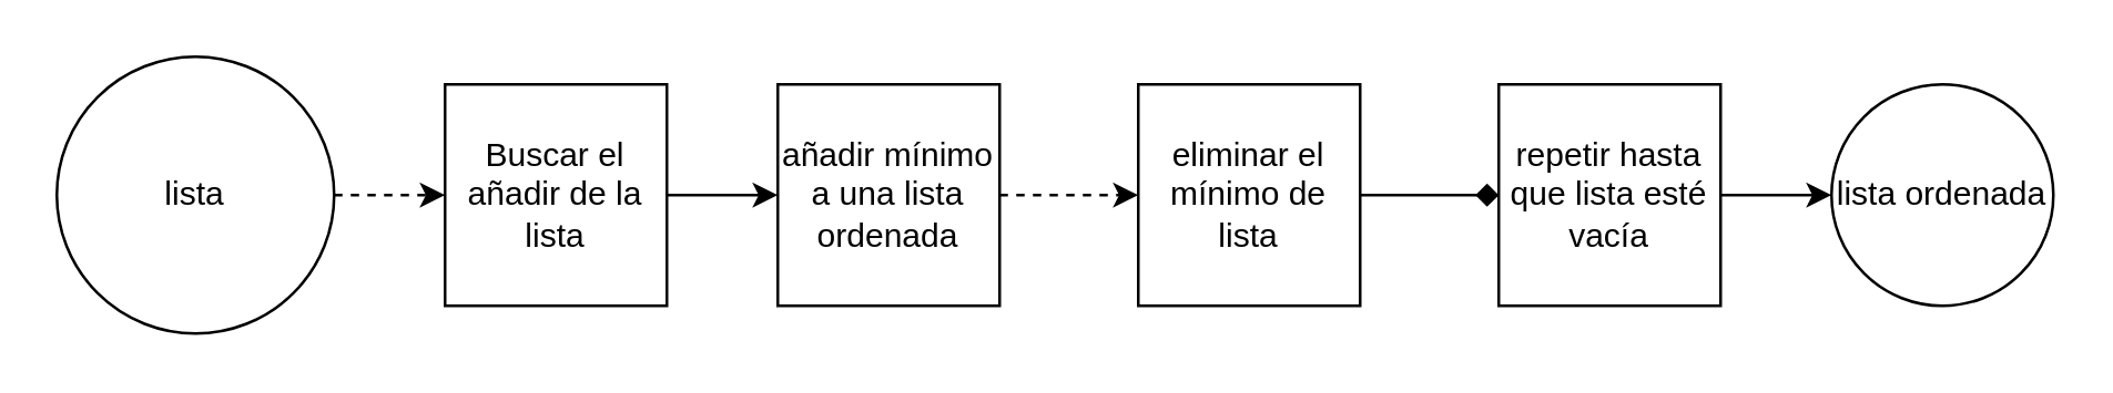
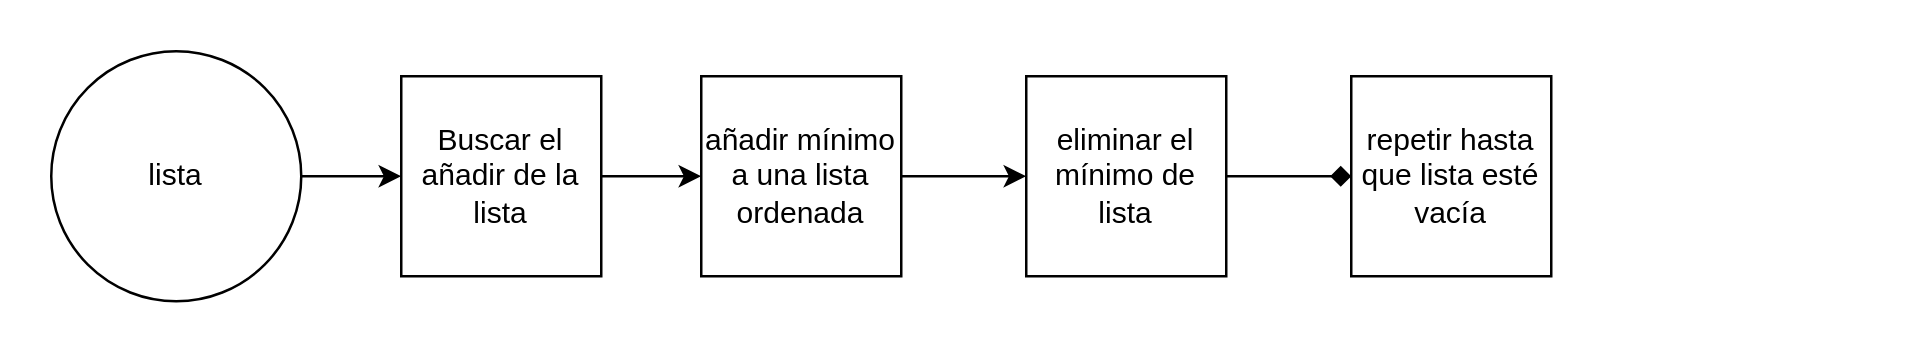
  <mxCell id="0" />
  <mxCell id="1" parent="0" />
- <mxCell id="2" style="edgeStyle=orthogonalEdgeStyle;rounded=0;orthogonalLoop=1;jettySize=auto;html=1;exitX=1;exitY=0.5;exitDx=0;exitDy=0;entryX=0;entryY=0.5;entryDx=0;entryDy=0;dashed=1;" edge="1" parent="1" source="3" target="5"><mxGeometry relative="1" as="geometry" /></mxCell>
+ <mxCell id="2" style="edgeStyle=orthogonalEdgeStyle;rounded=0;orthogonalLoop=1;jettySize=auto;html=1;exitX=1;exitY=0.5;exitDx=0;exitDy=0;entryX=0;entryY=0.5;entryDx=0;entryDy=0;" edge="1" parent="1" source="3" target="5"><mxGeometry relative="1" as="geometry" /></mxCell>
  <mxCell id="3" value="lista" style="ellipse;whiteSpace=wrap;html=1;aspect=fixed;" vertex="1" parent="1"><mxGeometry x="20" y="20" width="100" height="100" as="geometry" /></mxCell>
  <mxCell id="4" style="edgeStyle=orthogonalEdgeStyle;rounded=0;orthogonalLoop=1;jettySize=auto;html=1;" edge="1" parent="1" source="5" target="9"><mxGeometry relative="1" as="geometry" /></mxCell>
  <mxCell id="5" value="Buscar el añadir de la lista" style="whiteSpace=wrap;html=1;aspect=fixed;" vertex="1" parent="1"><mxGeometry x="160" y="30" width="80" height="80" as="geometry" /></mxCell>
  <mxCell id="6" style="edgeStyle=orthogonalEdgeStyle;rounded=0;orthogonalLoop=1;jettySize=auto;html=1;entryX=0;entryY=0.5;entryDx=0;entryDy=0;endArrow=diamond;" edge="1" parent="1" source="7" target="11"><mxGeometry relative="1" as="geometry" /></mxCell>
  <mxCell id="7" value="eliminar el mínimo de lista" style="whiteSpace=wrap;html=1;aspect=fixed;" vertex="1" parent="1"><mxGeometry x="410" y="30" width="80" height="80" as="geometry" /></mxCell>
- <mxCell id="8" style="edgeStyle=orthogonalEdgeStyle;rounded=0;orthogonalLoop=1;jettySize=auto;html=1;exitX=1;exitY=0.5;exitDx=0;exitDy=0;entryX=0;entryY=0.5;entryDx=0;entryDy=0;dashed=1;" edge="1" parent="1" source="9" target="7"><mxGeometry relative="1" as="geometry" /></mxCell>
+ <mxCell id="8" style="edgeStyle=orthogonalEdgeStyle;rounded=0;orthogonalLoop=1;jettySize=auto;html=1;exitX=1;exitY=0.5;exitDx=0;exitDy=0;entryX=0;entryY=0.5;entryDx=0;entryDy=0;" edge="1" parent="1" source="9" target="7"><mxGeometry relative="1" as="geometry" /></mxCell>
  <mxCell id="9" value="añadir mínimo a una lista ordenada" style="whiteSpace=wrap;html=1;aspect=fixed;" vertex="1" parent="1"><mxGeometry x="280" y="30" width="80" height="80" as="geometry" /></mxCell>
- <mxCell id="10" style="edgeStyle=orthogonalEdgeStyle;rounded=0;orthogonalLoop=1;jettySize=auto;html=1;entryX=0;entryY=0.5;entryDx=0;entryDy=0;" edge="1" parent="1" source="11" target="12"><mxGeometry relative="1" as="geometry" /></mxCell>
  <mxCell id="11" value="repetir hasta que lista esté vacía" style="whiteSpace=wrap;html=1;aspect=fixed;" vertex="1" parent="1"><mxGeometry x="540" y="30" width="80" height="80" as="geometry" /></mxCell>
- <mxCell id="12" value="lista ordenada" style="ellipse;whiteSpace=wrap;html=1;aspect=fixed;" vertex="1" parent="1"><mxGeometry x="660" y="30" width="80" height="80" as="geometry" /></mxCell>
